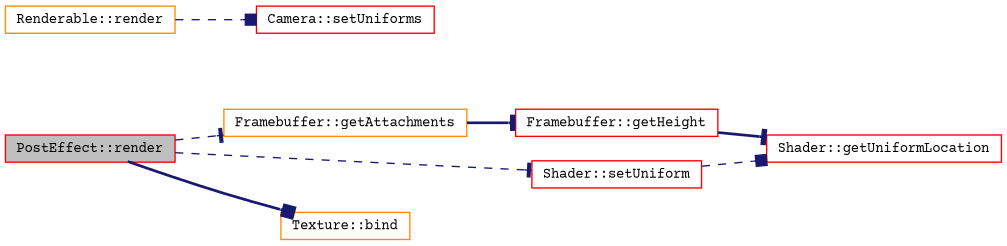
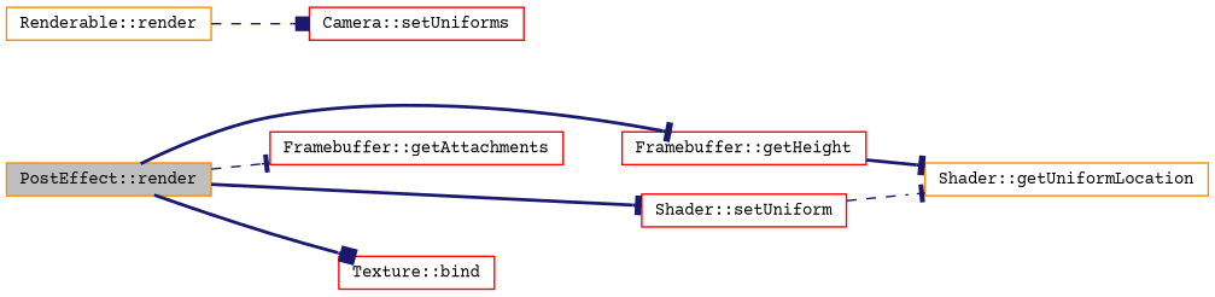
  digraph {
    fontname="Courier Prime"
    rankdir=LR
    node [color=red fillcolor=white fontname="Courier Prime" fontsize=10 shape=record style=filled]
    edge [arrowhead=tee color=midnightblue fontname="Courier Prime" fontsize=10 labelfontname=Helvetica labelfontsize=10 style=bold]
-   n1 [fillcolor=grey75 fontcolor=black height=0.2 label="PostEffect::render" width=0.4]
+   n1 [color=darkorange fillcolor=grey75 fontcolor=black height=0.2 label="PostEffect::render" width=0.4]
    n2 [height=0.2 label="Framebuffer::getHeight" width=0.4]
-   n3 [color=darkorange height=0.2 label="Framebuffer::getAttachments" width=0.4]
+   n3 [height=0.2 label="Framebuffer::getAttachments" width=0.4]
    n4 [height=0.2 label="Shader::setUniform" width=0.4]
-   n5 [color=darkorange height=0.2 label="Texture::bind" width=0.4]
-   n6 [height=0.2 label="Shader::getUniformLocation" width=0.4]
+   n5 [height=0.2 label="Texture::bind" width=0.4]
+   n6 [color=darkorange height=0.2 label="Shader::getUniformLocation" width=0.4]
    n7 [color=darkorange height=0.2 label="Renderable::render" width=0.4]
    n8 [height=0.2 label="Camera::setUniforms" width=0.4]
-   n3 -> n2
+   n1 -> n2
    n1 -> n3 [style=dashed]
-   n1 -> n4 [style=dashed]
+   n1 -> n4
    n1 -> n5 [arrowhead=box]
    n2 -> n6
-   n4 -> n6 [arrowhead=box style=dashed]
+   n4 -> n6 [style=dashed]
    n7 -> n8 [arrowhead=box style=dashed]
  }
